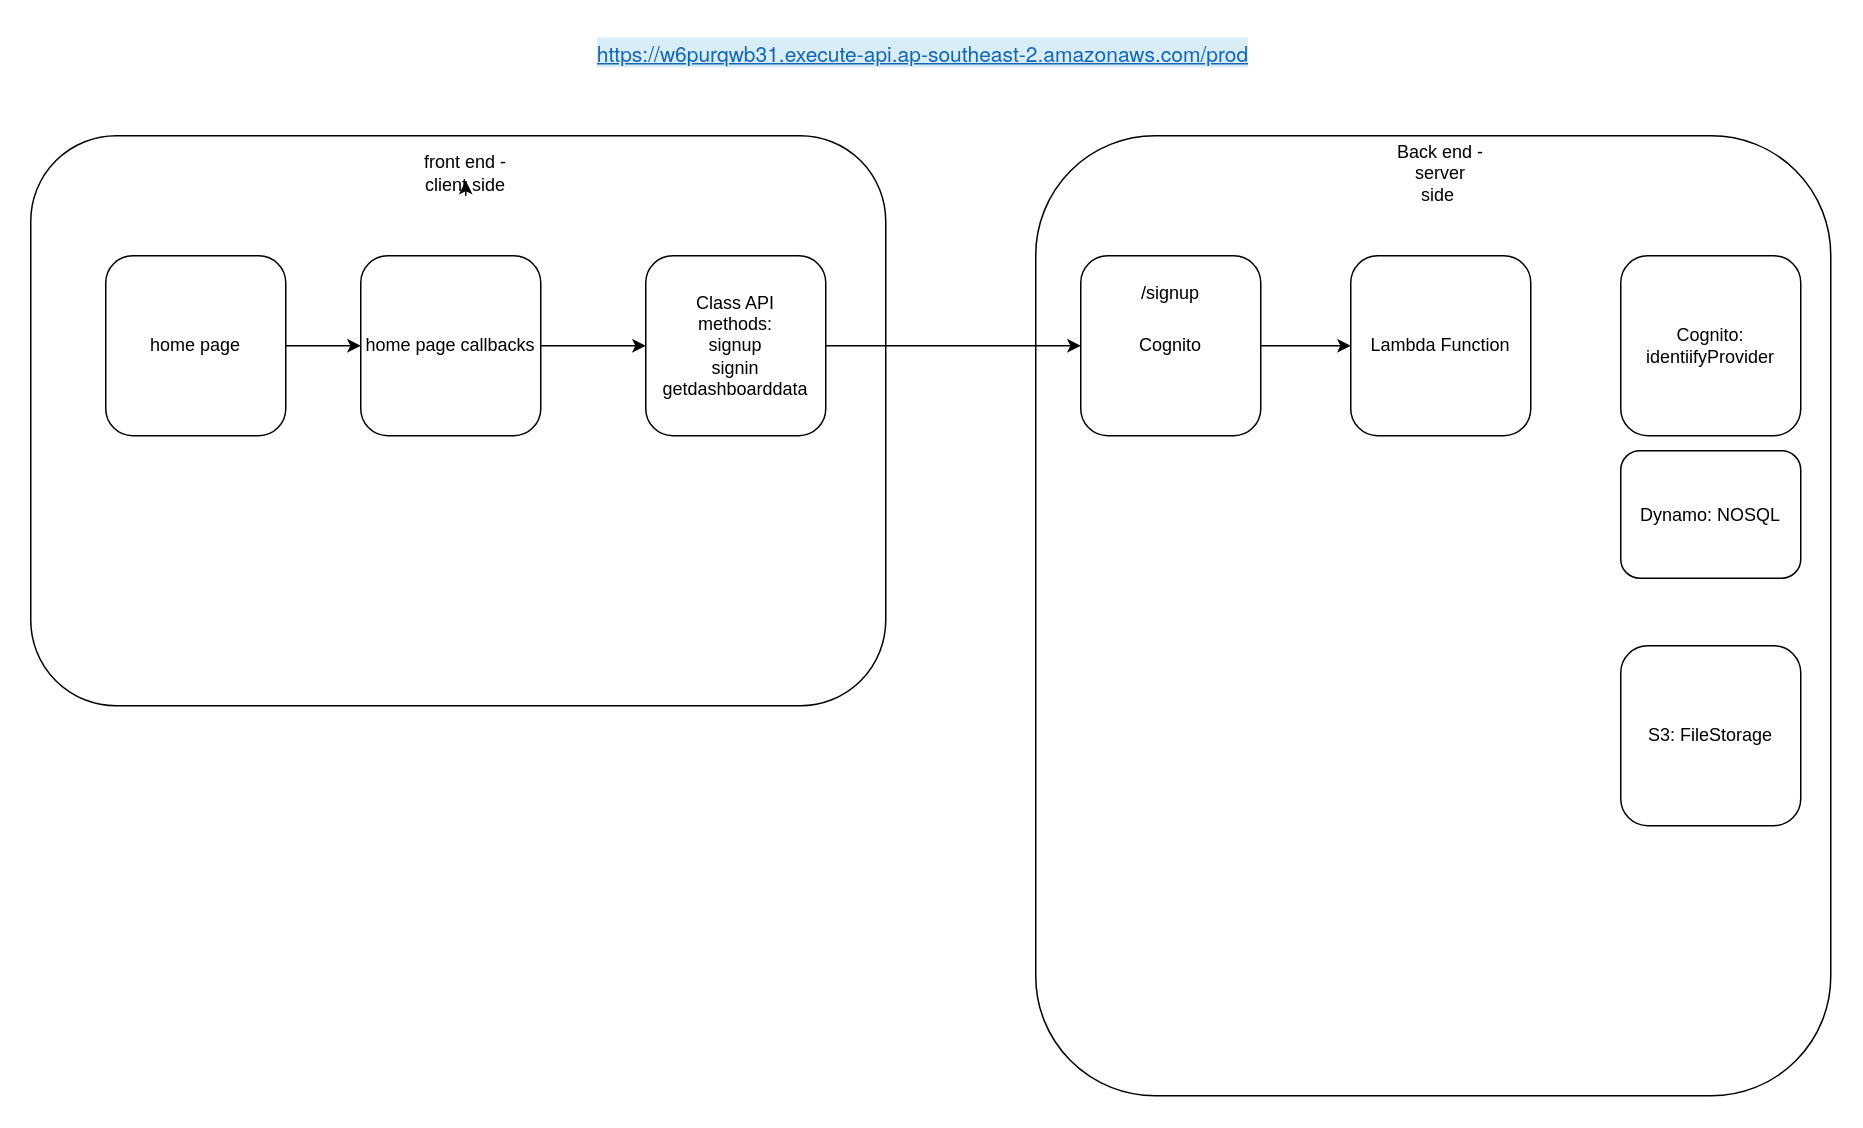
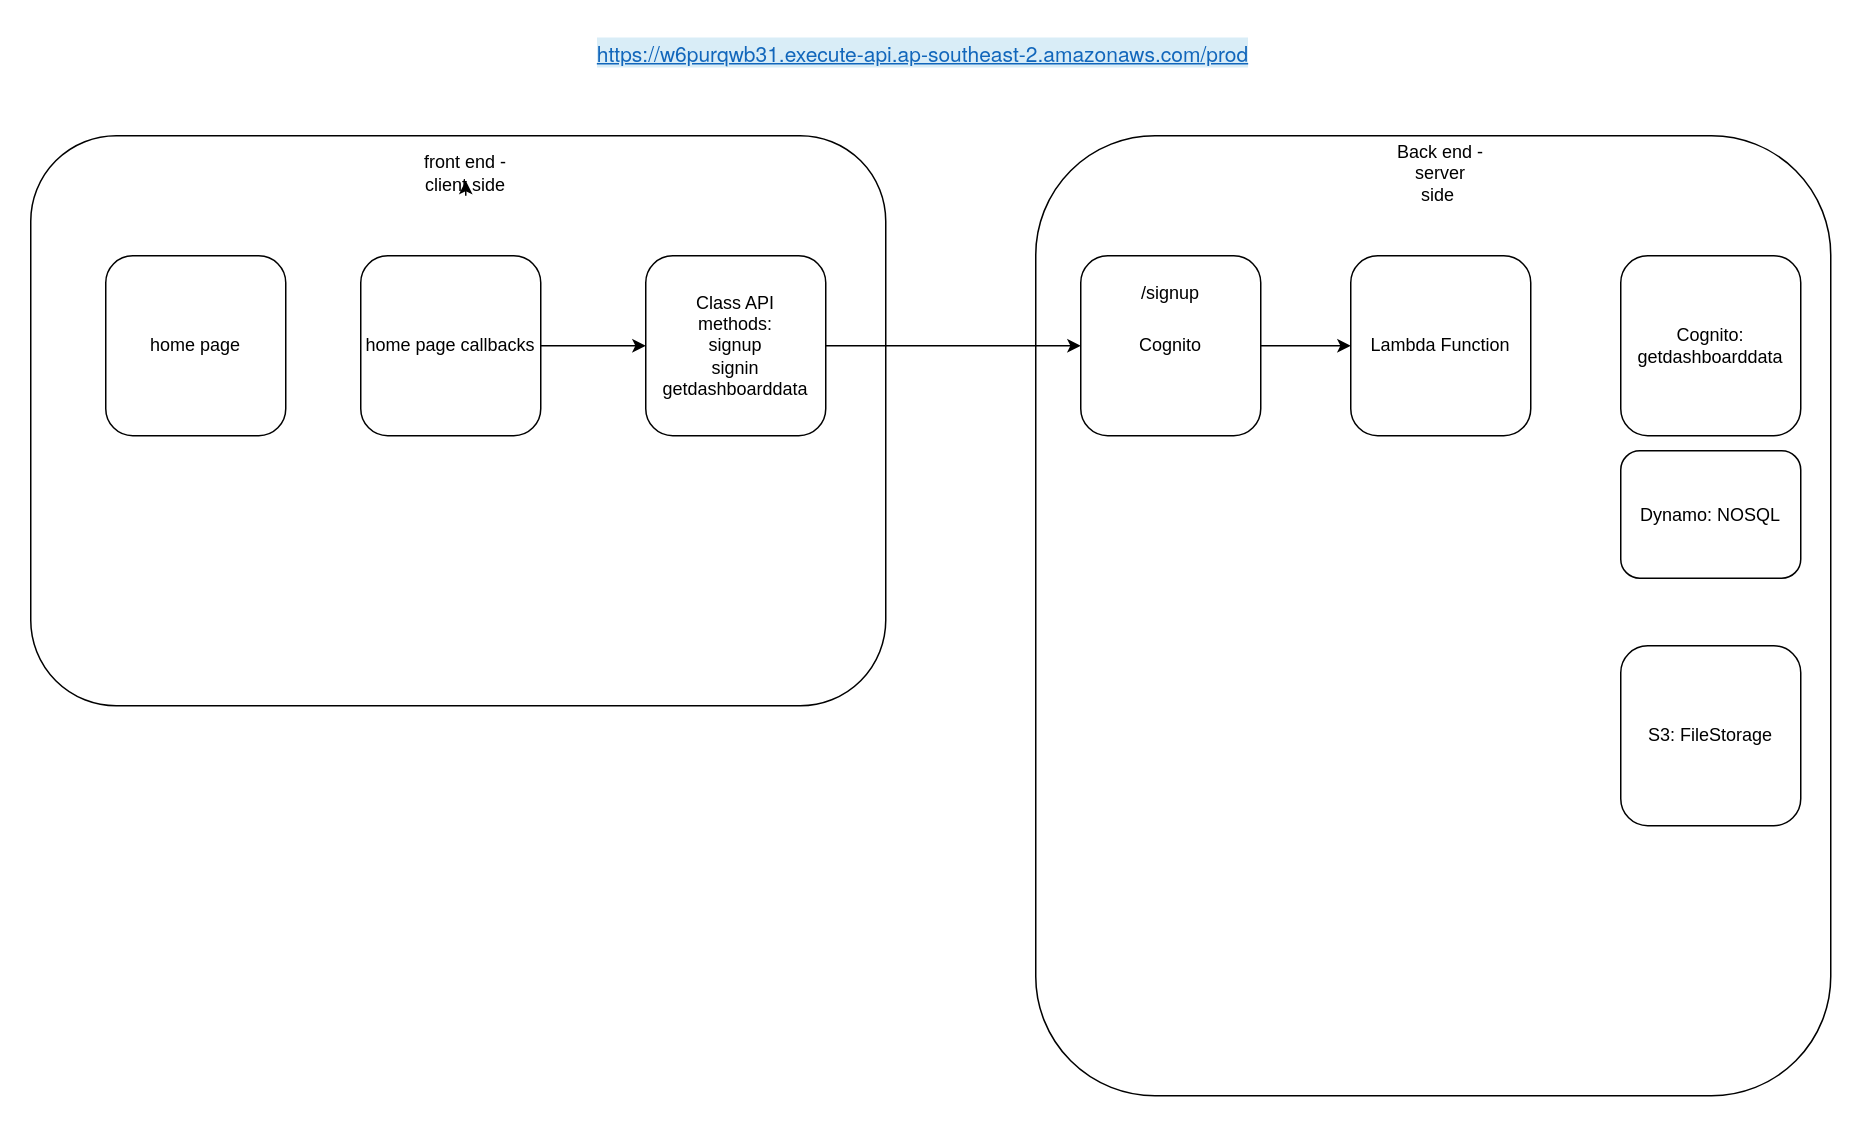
  <mxCell id="0" />
  <mxCell id="1" parent="0" />
  <mxCell id="2" value="" style="rounded=1;whiteSpace=wrap;html=1;" vertex="1" parent="1"><mxGeometry x="690" y="90" width="530" height="640" as="geometry" /></mxCell>
  <mxCell id="3" value="" style="rounded=1;whiteSpace=wrap;html=1;" vertex="1" parent="1"><mxGeometry x="20" y="90" width="570" height="380" as="geometry" /></mxCell>
  <mxCell id="4" value="front end - client side" style="text;html=1;strokeColor=none;fillColor=none;align=center;verticalAlign=middle;whiteSpace=wrap;rounded=0;" vertex="1" parent="1"><mxGeometry x="280" y="100" width="60" height="30" as="geometry" /></mxCell>
- <mxCell id="5" style="edgeStyle=orthogonalEdgeStyle;rounded=0;orthogonalLoop=1;jettySize=auto;html=1;exitX=1;exitY=0.5;exitDx=0;exitDy=0;entryX=0;entryY=0.5;entryDx=0;entryDy=0;" edge="1" parent="1" source="6" target="8"><mxGeometry relative="1" as="geometry" /></mxCell>
  <mxCell id="6" value="home page&lt;br&gt;" style="rounded=1;whiteSpace=wrap;html=1;" vertex="1" parent="1"><mxGeometry x="70" y="170" width="120" height="120" as="geometry" /></mxCell>
  <mxCell id="7" style="edgeStyle=orthogonalEdgeStyle;rounded=0;orthogonalLoop=1;jettySize=auto;html=1;exitX=1;exitY=0.5;exitDx=0;exitDy=0;entryX=0;entryY=0.5;entryDx=0;entryDy=0;" edge="1" parent="1" source="8" target="10"><mxGeometry relative="1" as="geometry" /></mxCell>
  <mxCell id="8" value="home page callbacks" style="rounded=1;whiteSpace=wrap;html=1;" vertex="1" parent="1"><mxGeometry x="240" y="170" width="120" height="120" as="geometry" /></mxCell>
  <mxCell id="9" style="edgeStyle=orthogonalEdgeStyle;rounded=0;orthogonalLoop=1;jettySize=auto;html=1;exitX=1;exitY=0.5;exitDx=0;exitDy=0;entryX=0;entryY=0.5;entryDx=0;entryDy=0;" edge="1" parent="1" source="10" target="14"><mxGeometry relative="1" as="geometry" /></mxCell>
  <mxCell id="10" value="Class API&lt;br&gt;methods:&lt;br&gt;signup&lt;br&gt;signin&lt;br&gt;getdashboarddata" style="rounded=1;whiteSpace=wrap;html=1;" vertex="1" parent="1"><mxGeometry x="430" y="170" width="120" height="120" as="geometry" /></mxCell>
  <mxCell id="11" style="edgeStyle=orthogonalEdgeStyle;rounded=0;orthogonalLoop=1;jettySize=auto;html=1;exitX=0.5;exitY=1;exitDx=0;exitDy=0;entryX=0.5;entryY=0.667;entryDx=0;entryDy=0;entryPerimeter=0;" edge="1" parent="1" source="4" target="4"><mxGeometry relative="1" as="geometry" /></mxCell>
  <mxCell id="12" value="Back end - server side&amp;nbsp;" style="text;html=1;strokeColor=none;fillColor=none;align=center;verticalAlign=middle;whiteSpace=wrap;rounded=0;" vertex="1" parent="1"><mxGeometry x="930" y="100" width="60" height="30" as="geometry" /></mxCell>
  <mxCell id="13" style="edgeStyle=orthogonalEdgeStyle;rounded=0;orthogonalLoop=1;jettySize=auto;html=1;exitX=1;exitY=0.5;exitDx=0;exitDy=0;entryX=0;entryY=0.5;entryDx=0;entryDy=0;" edge="1" parent="1" source="14" target="15"><mxGeometry relative="1" as="geometry" /></mxCell>
  <mxCell id="14" value="Cognito" style="rounded=1;whiteSpace=wrap;html=1;" vertex="1" parent="1"><mxGeometry x="720" y="170" width="120" height="120" as="geometry" /></mxCell>
  <mxCell id="15" value="Lambda Function" style="rounded=1;whiteSpace=wrap;html=1;" vertex="1" parent="1"><mxGeometry x="900" y="170" width="120" height="120" as="geometry" /></mxCell>
- <mxCell id="16" value="Cognito: identiifyProvider" style="rounded=1;whiteSpace=wrap;html=1;" vertex="1" parent="1"><mxGeometry x="1080" y="170" width="120" height="120" as="geometry" /></mxCell>
+ <mxCell id="16" value="Cognito: getdashboarddata" style="rounded=1;whiteSpace=wrap;html=1;" vertex="1" parent="1"><mxGeometry x="1080" y="170" width="120" height="120" as="geometry" /></mxCell>
  <mxCell id="17" value="Dynamo: NOSQL" style="rounded=1;whiteSpace=wrap;html=1;" vertex="1" parent="1"><mxGeometry x="1080" y="300" width="120" height="85" as="geometry" /></mxCell>
  <mxCell id="18" value="S3: FileStorage" style="rounded=1;whiteSpace=wrap;html=1;" vertex="1" parent="1"><mxGeometry x="1080" y="430" width="120" height="120" as="geometry" /></mxCell>
  <mxCell id="19" value="/signup" style="text;html=1;strokeColor=none;fillColor=none;align=center;verticalAlign=middle;whiteSpace=wrap;rounded=0;" vertex="1" parent="1"><mxGeometry x="750" y="180" width="60" height="30" as="geometry" /></mxCell>
  <mxCell id="20" value="&lt;a target=&quot;_blank&quot; class=&quot;ng-binding&quot; href=&quot;https://w6purqwb31.execute-api.ap-southeast-2.amazonaws.com/prod&quot; style=&quot;box-sizing: inherit ; background: rgb(217 , 237 , 247) ; color: rgb(17 , 102 , 187) ; outline: none ; cursor: pointer ; font-family: &amp;#34;helvetica neue&amp;#34; , &amp;#34;arial&amp;#34; , &amp;#34;helvetica&amp;#34; , sans-serif ; font-size: 14px&quot;&gt;https://w6purqwb31.execute-api.ap-southeast-2.amazonaws.com/prod&lt;/a&gt;" style="text;html=1;strokeColor=none;fillColor=none;align=center;verticalAlign=middle;whiteSpace=wrap;rounded=0;" vertex="1" parent="1"><mxGeometry x="300" y="20" width="630" height="30" as="geometry" /></mxCell>
